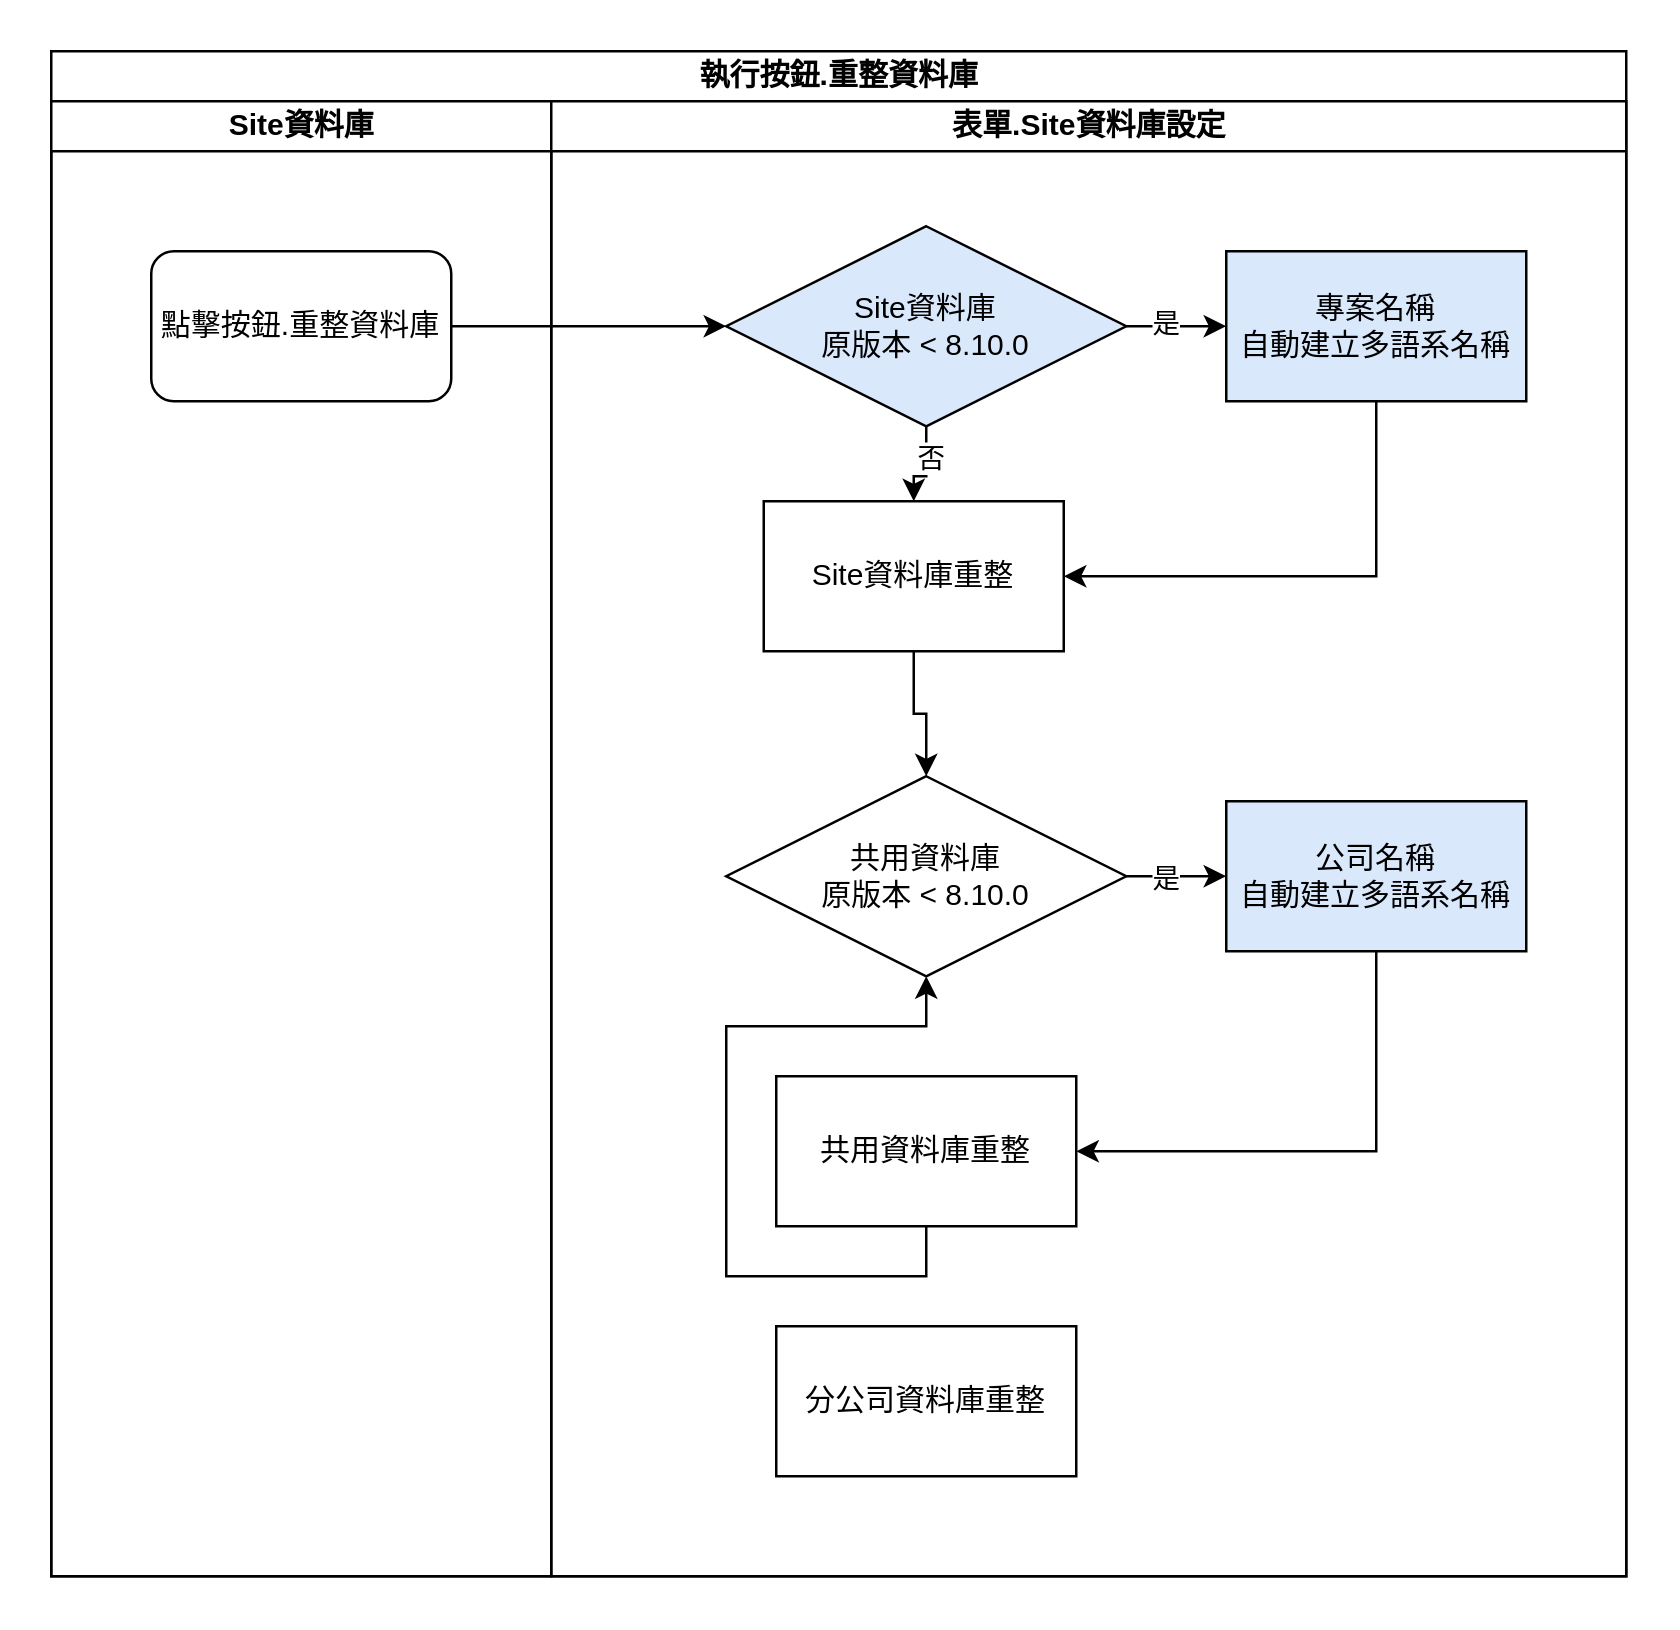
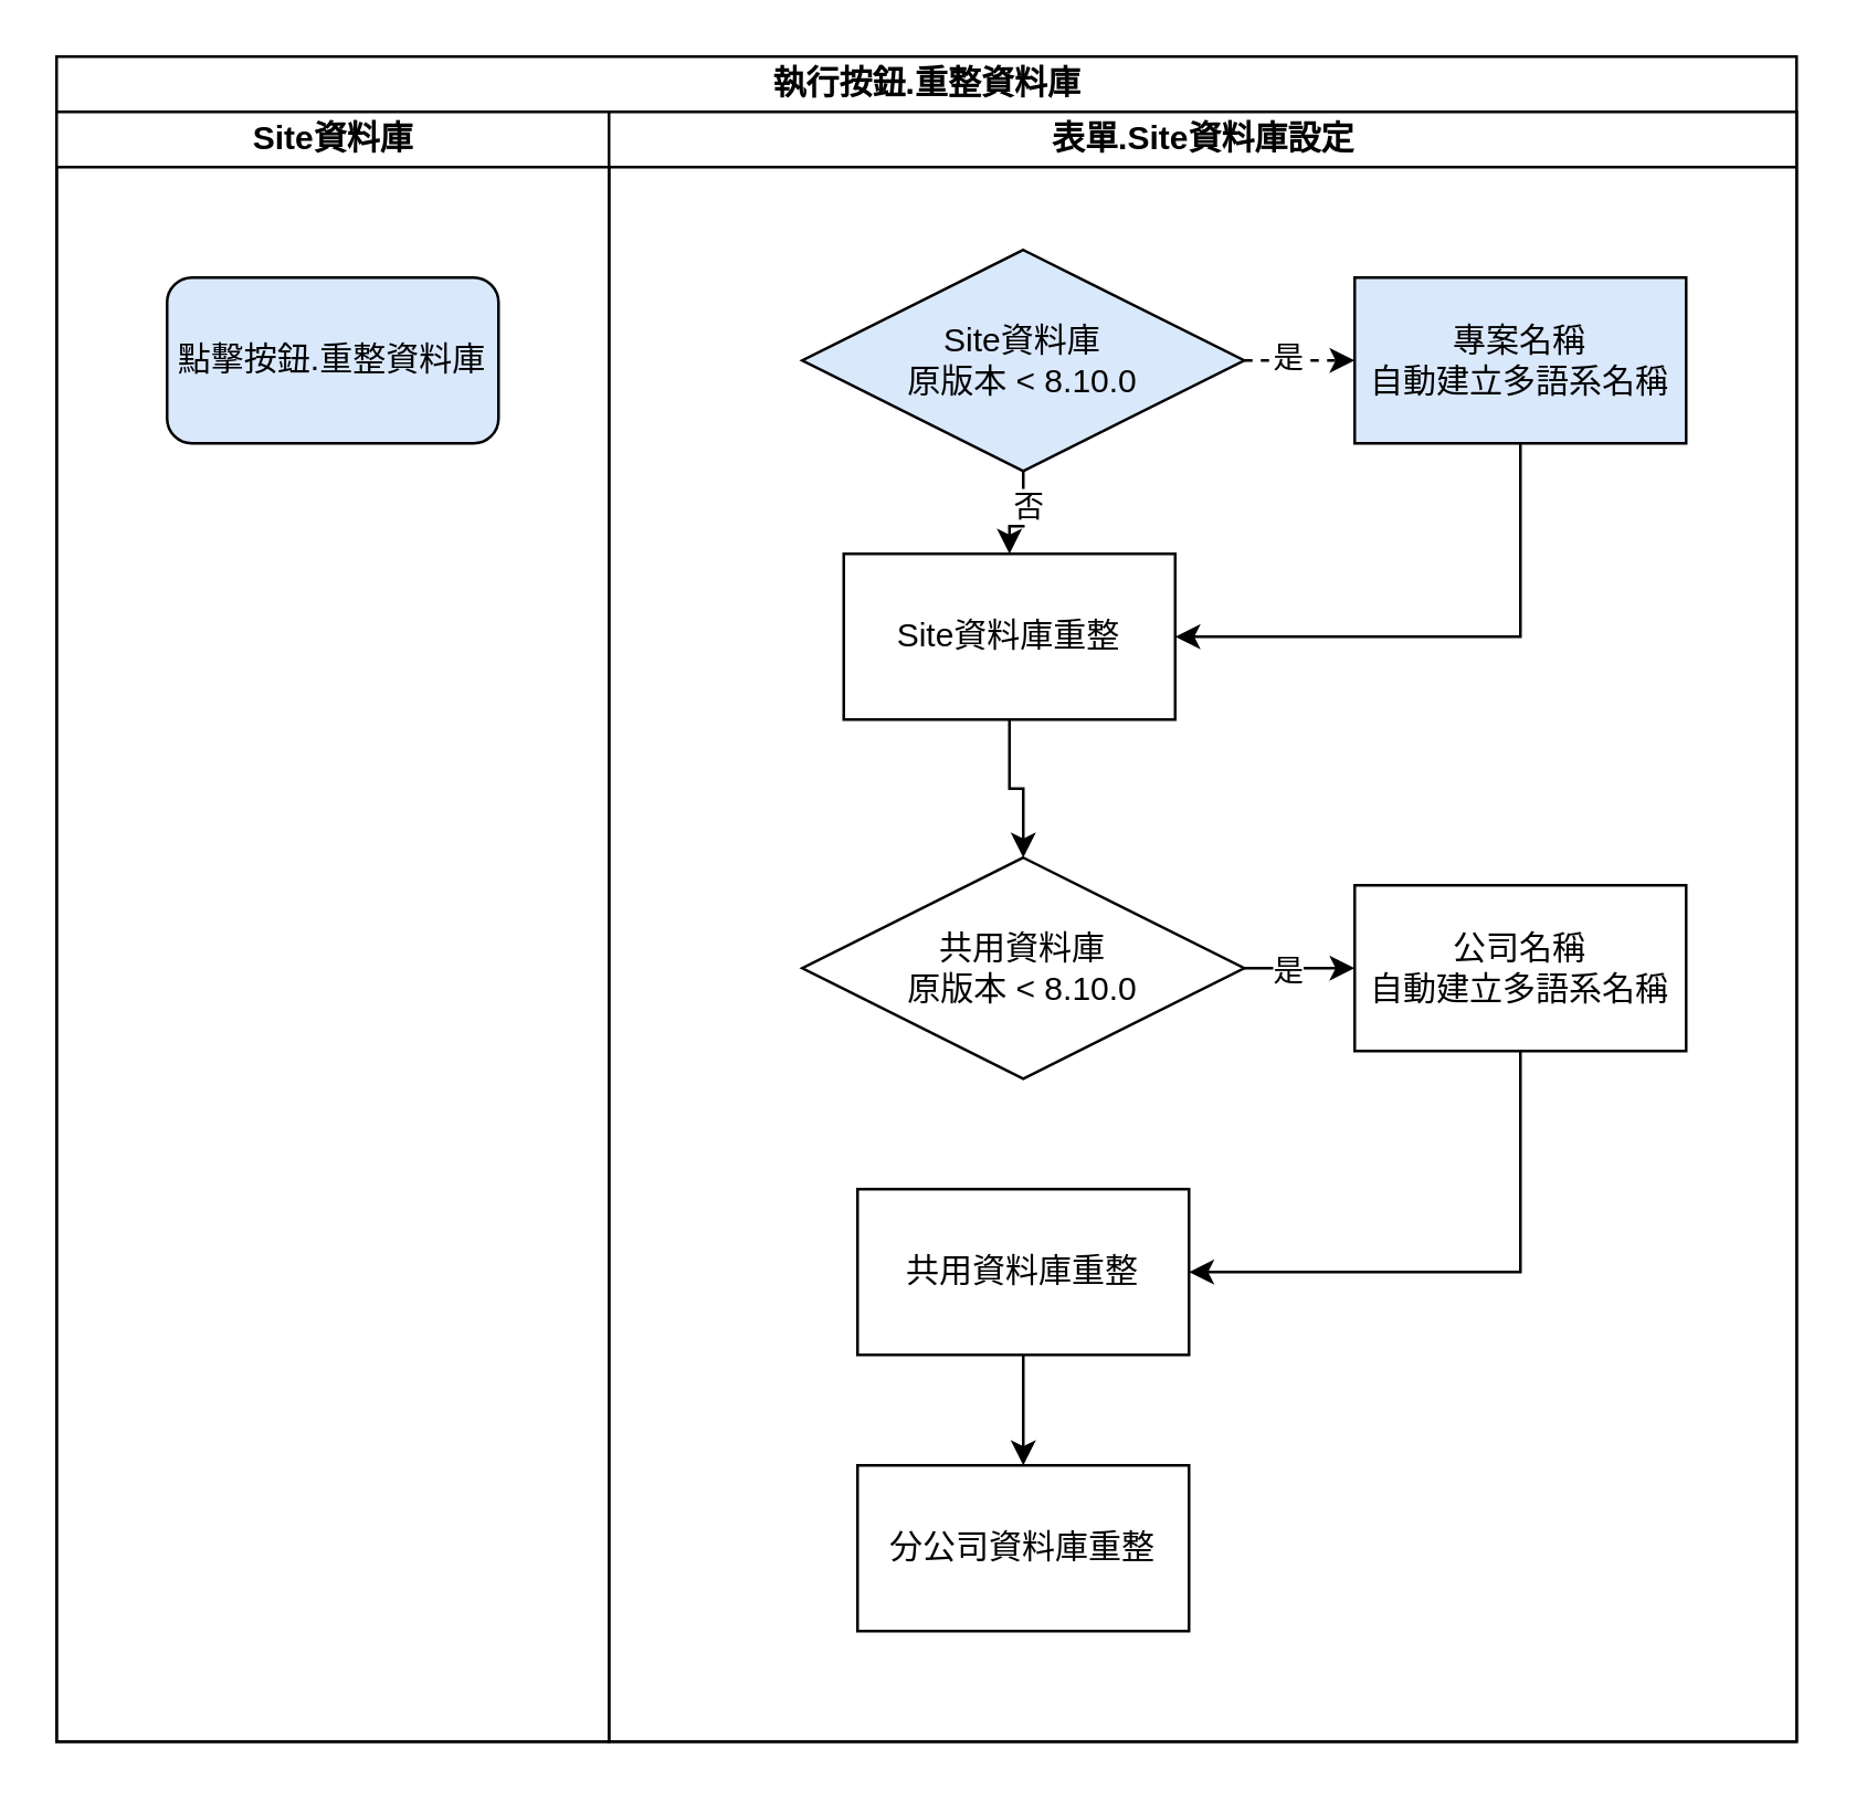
  <mxCell id="0" />
  <mxCell id="1" parent="0" />
  <mxCell id="2" value="執行按鈕.重整資料庫" style="swimlane;html=1;childLayout=stackLayout;resizeParent=1;resizeParentMax=0;startSize=20;" vertex="1" parent="1"><mxGeometry x="20" y="20" width="630" height="610" as="geometry" /></mxCell>
  <mxCell id="3" value="Site資料庫" style="swimlane;html=1;startSize=20;" vertex="1" parent="2"><mxGeometry y="20" width="200" height="590" as="geometry" /></mxCell>
- <mxCell id="4" value="點擊按鈕.重整資料庫" style="rounded=1;whiteSpace=wrap;html=1;" vertex="1" parent="3"><mxGeometry x="40" y="60" width="120" height="60" as="geometry" /></mxCell>
- <mxCell id="5" style="edgeStyle=orthogonalEdgeStyle;rounded=0;orthogonalLoop=1;jettySize=auto;html=1;exitX=1;exitY=0.5;exitDx=0;exitDy=0;entryX=0;entryY=0.5;entryDx=0;entryDy=0;" edge="1" parent="2" source="4" target="14"><mxGeometry relative="1" as="geometry" /></mxCell>
+ <mxCell id="4" value="點擊按鈕.重整資料庫" style="rounded=1;whiteSpace=wrap;html=1;fillColor=#dae8fc;" vertex="1" parent="3"><mxGeometry x="40" y="60" width="120" height="60" as="geometry" /></mxCell>
  <mxCell id="6" value="表單.Site資料庫設定" style="swimlane;html=1;startSize=20;" vertex="1" parent="2"><mxGeometry x="200" y="20" width="430" height="590" as="geometry" /></mxCell>
- <mxCell id="7" style="edgeStyle=orthogonalEdgeStyle;rounded=0;orthogonalLoop=1;jettySize=auto;html=1;exitX=1;exitY=0.5;exitDx=0;exitDy=0;entryX=0;entryY=0.5;entryDx=0;entryDy=0;" edge="1" parent="6" source="14" target="24"><mxGeometry relative="1" as="geometry"><mxPoint x="300" y="90" as="targetPoint" /></mxGeometry></mxCell>
+ <mxCell id="7" style="edgeStyle=orthogonalEdgeStyle;rounded=0;orthogonalLoop=1;jettySize=auto;html=1;exitX=1;exitY=0.5;exitDx=0;exitDy=0;entryX=0;entryY=0.5;entryDx=0;entryDy=0;dashed=1;" edge="1" parent="6" source="14" target="24"><mxGeometry relative="1" as="geometry"><mxPoint x="300" y="90" as="targetPoint" /></mxGeometry></mxCell>
  <mxCell id="8" value="&lt;br&gt;" style="edgeLabel;html=1;align=center;verticalAlign=middle;resizable=0;points=[];" vertex="1" connectable="0" parent="7"><mxGeometry x="-0.7" y="-1" relative="1" as="geometry"><mxPoint as="offset" /></mxGeometry></mxCell>
  <mxCell id="9" value="是" style="edgeLabel;html=1;align=center;verticalAlign=middle;resizable=0;points=[];" vertex="1" connectable="0" parent="7"><mxGeometry x="-0.255" y="2" relative="1" as="geometry"><mxPoint as="offset" /></mxGeometry></mxCell>
  <mxCell id="10" style="edgeStyle=orthogonalEdgeStyle;rounded=0;orthogonalLoop=1;jettySize=auto;html=1;exitX=1;exitY=0.5;exitDx=0;exitDy=0;" edge="1" parent="6" source="19" target="23"><mxGeometry relative="1" as="geometry" /></mxCell>
  <mxCell id="11" value="是" style="edgeLabel;html=1;align=center;verticalAlign=middle;resizable=0;points=[];" vertex="1" connectable="0" parent="10"><mxGeometry x="-0.24" relative="1" as="geometry"><mxPoint as="offset" /></mxGeometry></mxCell>
  <mxCell id="12" style="edgeStyle=orthogonalEdgeStyle;rounded=0;orthogonalLoop=1;jettySize=auto;html=1;exitX=0.5;exitY=1;exitDx=0;exitDy=0;" edge="1" parent="6" source="14" target="18"><mxGeometry relative="1" as="geometry" /></mxCell>
  <mxCell id="13" value="否" style="edgeLabel;html=1;align=center;verticalAlign=middle;resizable=0;points=[];" vertex="1" connectable="0" parent="12"><mxGeometry x="-0.289" y="1" relative="1" as="geometry"><mxPoint as="offset" /></mxGeometry></mxCell>
  <mxCell id="14" value="Site資料庫&lt;br&gt;原版本 &amp;lt; 8.10.0" style="rhombus;whiteSpace=wrap;html=1;fillColor=#dae8fc;" vertex="1" parent="6"><mxGeometry x="70" y="50" width="160" height="80" as="geometry" /></mxCell>
  <mxCell id="15" style="edgeStyle=orthogonalEdgeStyle;rounded=0;orthogonalLoop=1;jettySize=auto;html=1;exitX=0.5;exitY=1;exitDx=0;exitDy=0;entryX=0.5;entryY=0;entryDx=0;entryDy=0;" edge="1" parent="6" source="18" target="19"><mxGeometry relative="1" as="geometry" /></mxCell>
- <mxCell id="16" style="edgeStyle=orthogonalEdgeStyle;rounded=0;orthogonalLoop=1;jettySize=auto;html=1;exitX=0.5;exitY=1;exitDx=0;exitDy=0;" edge="1" parent="6" source="20" target="19"><mxGeometry relative="1" as="geometry" /></mxCell>
+ <mxCell id="16" style="edgeStyle=orthogonalEdgeStyle;rounded=0;orthogonalLoop=1;jettySize=auto;html=1;exitX=0.5;exitY=1;exitDx=0;exitDy=0;" edge="1" parent="6" source="20" target="21"><mxGeometry relative="1" as="geometry" /></mxCell>
  <mxCell id="17" style="edgeStyle=orthogonalEdgeStyle;rounded=0;orthogonalLoop=1;jettySize=auto;html=1;exitX=0.5;exitY=1;exitDx=0;exitDy=0;entryX=1;entryY=0.5;entryDx=0;entryDy=0;" edge="1" parent="6" source="24" target="18"><mxGeometry relative="1" as="geometry" /></mxCell>
  <mxCell id="18" value="Site資料庫重整" style="rounded=0;whiteSpace=wrap;html=1;" vertex="1" parent="6"><mxGeometry x="85" y="160" width="120" height="60" as="geometry" /></mxCell>
  <mxCell id="19" value="共用資料庫&lt;br&gt;原版本 &amp;lt; 8.10.0" style="rhombus;whiteSpace=wrap;html=1;" vertex="1" parent="6"><mxGeometry x="70" y="270" width="160" height="80" as="geometry" /></mxCell>
  <mxCell id="20" value="共用資料庫重整" style="rounded=0;whiteSpace=wrap;html=1;" vertex="1" parent="6"><mxGeometry x="90" y="390" width="120" height="60" as="geometry" /></mxCell>
  <mxCell id="21" value="分公司資料庫重整" style="rounded=0;whiteSpace=wrap;html=1;" vertex="1" parent="6"><mxGeometry x="90" y="490" width="120" height="60" as="geometry" /></mxCell>
  <mxCell id="22" style="edgeStyle=orthogonalEdgeStyle;rounded=0;orthogonalLoop=1;jettySize=auto;html=1;exitX=0.5;exitY=1;exitDx=0;exitDy=0;entryX=1;entryY=0.5;entryDx=0;entryDy=0;" edge="1" parent="6" source="23" target="20"><mxGeometry relative="1" as="geometry" /></mxCell>
- <mxCell id="23" value="&lt;span&gt;公司名稱&lt;/span&gt;&lt;br&gt;&lt;span&gt;自動建立多語系名稱&lt;/span&gt;" style="rounded=0;whiteSpace=wrap;html=1;fillColor=#dae8fc;" vertex="1" parent="6"><mxGeometry x="270" y="280" width="120" height="60" as="geometry" /></mxCell>
+ <mxCell id="23" value="&lt;span&gt;公司名稱&lt;/span&gt;&lt;br&gt;&lt;span&gt;自動建立多語系名稱&lt;/span&gt;" style="rounded=0;whiteSpace=wrap;html=1;" vertex="1" parent="6"><mxGeometry x="270" y="280" width="120" height="60" as="geometry" /></mxCell>
  <mxCell id="24" value="&lt;span&gt;專案名稱&lt;/span&gt;&lt;br&gt;&lt;span&gt;自動建立多語系名稱&lt;/span&gt;" style="rounded=0;whiteSpace=wrap;html=1;fillColor=#dae8fc;" vertex="1" parent="6"><mxGeometry x="270" y="60" width="120" height="60" as="geometry" /></mxCell>
